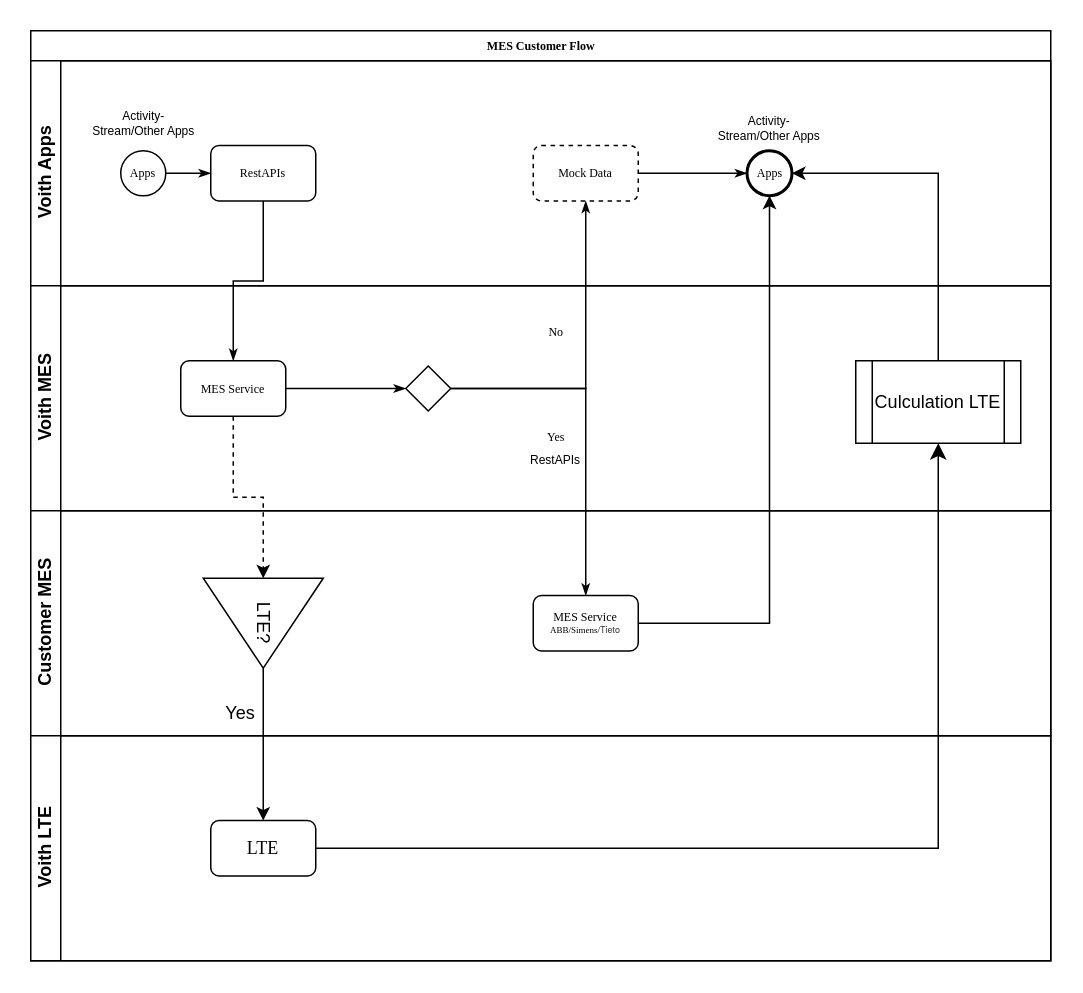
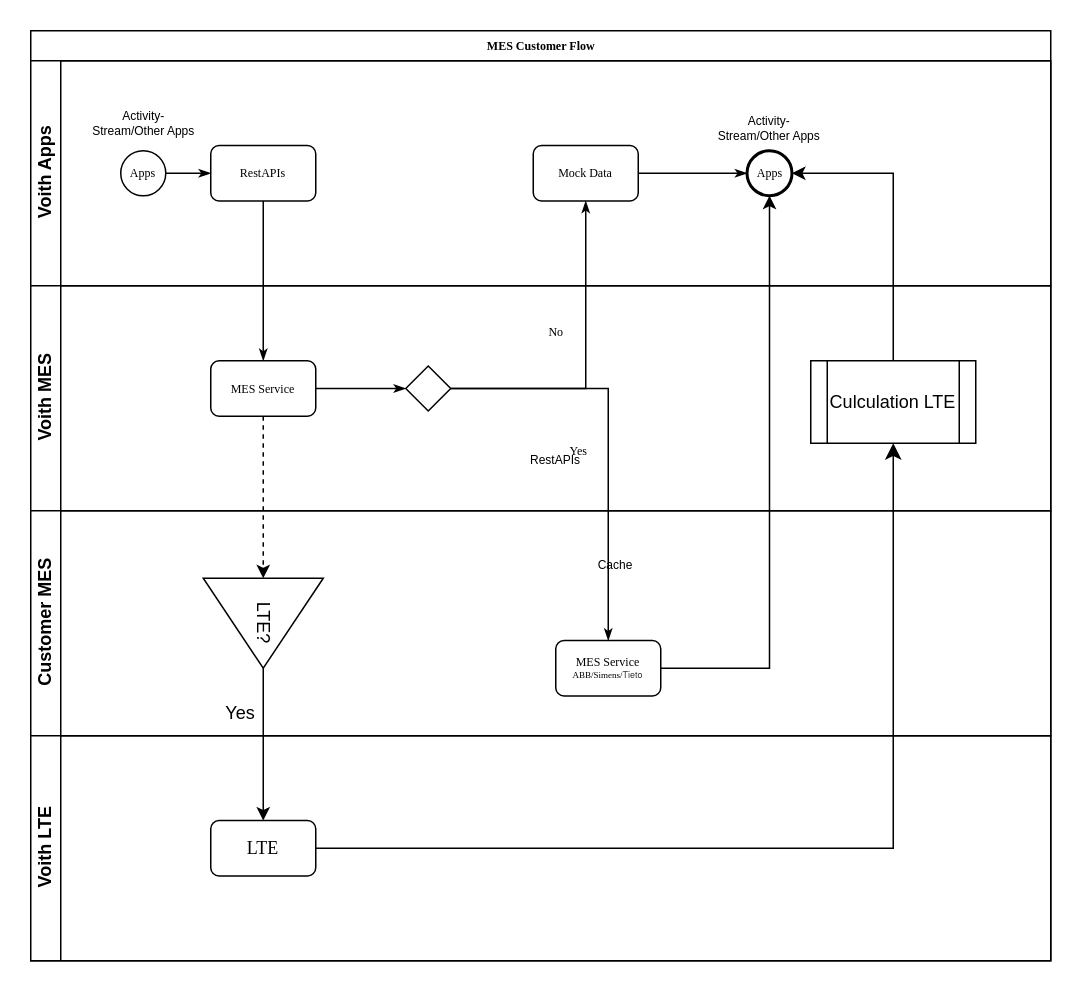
  <mxCell id="0" />
  <mxCell id="1" parent="0" />
  <mxCell id="2" value="MES Customer Flow" style="swimlane;html=1;childLayout=stackLayout;horizontal=1;startSize=20;horizontalStack=0;rounded=0;shadow=0;labelBackgroundColor=none;strokeWidth=1;fontFamily=Verdana;fontSize=8;align=center;movable=1;resizable=1;rotatable=1;deletable=1;editable=1;locked=0;connectable=1;" parent="1" vertex="1"><mxGeometry x="20" y="20" width="680" height="620" as="geometry"><mxRectangle x="180" y="70" width="110" height="20" as="alternateBounds" /></mxGeometry></mxCell>
  <mxCell id="3" value="Voith Apps" style="swimlane;html=1;startSize=20;horizontal=0;" parent="2" vertex="1"><mxGeometry y="20" width="680" height="150" as="geometry"><mxRectangle y="20" width="680" height="30" as="alternateBounds" /></mxGeometry></mxCell>
  <mxCell id="4" style="edgeStyle=orthogonalEdgeStyle;rounded=0;html=1;labelBackgroundColor=none;startArrow=none;startFill=0;startSize=5;endArrow=classicThin;endFill=1;endSize=5;jettySize=auto;orthogonalLoop=1;strokeWidth=1;fontFamily=Verdana;fontSize=8" parent="3" source="5" target="6" edge="1"><mxGeometry relative="1" as="geometry" /></mxCell>
  <mxCell id="5" value="Apps" style="ellipse;whiteSpace=wrap;html=1;rounded=0;shadow=0;labelBackgroundColor=none;strokeWidth=1;fontFamily=Verdana;fontSize=8;align=center;" parent="3" vertex="1"><mxGeometry x="60" y="60" width="30" height="30" as="geometry" /></mxCell>
  <mxCell id="6" value="RestAPIs" style="rounded=1;whiteSpace=wrap;html=1;shadow=0;labelBackgroundColor=none;strokeWidth=1;fontFamily=Verdana;fontSize=8;align=center;" parent="3" vertex="1"><mxGeometry x="120" y="56.5" width="70" height="37" as="geometry" /></mxCell>
  <mxCell id="7" style="edgeStyle=orthogonalEdgeStyle;rounded=0;html=1;labelBackgroundColor=none;startArrow=none;startFill=0;startSize=5;endArrow=classicThin;endFill=1;endSize=5;jettySize=auto;orthogonalLoop=1;strokeWidth=1;fontFamily=Verdana;fontSize=8" parent="3" source="8" target="9" edge="1"><mxGeometry relative="1" as="geometry" /></mxCell>
- <mxCell id="8" value="Mock Data" style="rounded=1;whiteSpace=wrap;html=1;shadow=0;labelBackgroundColor=none;strokeWidth=1;fontFamily=Verdana;fontSize=8;align=center;dashed=1;" parent="3" vertex="1"><mxGeometry x="335" y="56.5" width="70" height="37" as="geometry" /></mxCell>
+ <mxCell id="8" value="Mock Data" style="rounded=1;whiteSpace=wrap;html=1;shadow=0;labelBackgroundColor=none;strokeWidth=1;fontFamily=Verdana;fontSize=8;align=center;" parent="3" vertex="1"><mxGeometry x="335" y="56.5" width="70" height="37" as="geometry" /></mxCell>
  <mxCell id="9" value="Apps" style="ellipse;whiteSpace=wrap;html=1;rounded=0;shadow=0;labelBackgroundColor=none;strokeWidth=2;fontFamily=Verdana;fontSize=8;align=center;" parent="3" vertex="1"><mxGeometry x="477.5" y="60" width="30" height="30" as="geometry" /></mxCell>
  <mxCell id="10" value="Activity-Stream/Other Apps" style="text;html=1;align=center;verticalAlign=middle;whiteSpace=wrap;rounded=0;fontSize=8;" parent="3" vertex="1"><mxGeometry x="37.5" y="26.5" width="75" height="30" as="geometry" /></mxCell>
  <mxCell id="11" value="Activity-Stream/Other Apps" style="text;html=1;align=center;verticalAlign=middle;whiteSpace=wrap;rounded=0;fontSize=8;" parent="3" vertex="1"><mxGeometry x="455" y="30" width="75" height="30" as="geometry" /></mxCell>
  <mxCell id="12" value="Voith MES" style="swimlane;html=1;startSize=20;horizontal=0;" parent="2" vertex="1"><mxGeometry y="170" width="680" height="150" as="geometry"><mxRectangle y="170" width="680" height="30" as="alternateBounds" /></mxGeometry></mxCell>
  <mxCell id="13" style="edgeStyle=orthogonalEdgeStyle;rounded=0;html=1;labelBackgroundColor=none;startArrow=none;startFill=0;startSize=5;endArrow=classicThin;endFill=1;endSize=5;jettySize=auto;orthogonalLoop=1;strokeWidth=1;fontFamily=Verdana;fontSize=8" parent="12" source="14" target="15" edge="1"><mxGeometry relative="1" as="geometry" /></mxCell>
- <mxCell id="14" value="MES Service" style="rounded=1;whiteSpace=wrap;html=1;shadow=0;labelBackgroundColor=none;strokeWidth=1;fontFamily=Verdana;fontSize=8;align=center;" parent="12" vertex="1"><mxGeometry x="100" y="50.0" width="70" height="37" as="geometry" /></mxCell>
+ <mxCell id="14" value="MES Service" style="rounded=1;whiteSpace=wrap;html=1;shadow=0;labelBackgroundColor=none;strokeWidth=1;fontFamily=Verdana;fontSize=8;align=center;" parent="12" vertex="1"><mxGeometry x="120" y="50.0" width="70" height="37" as="geometry" /></mxCell>
  <mxCell id="15" value="" style="strokeWidth=1;html=1;shape=mxgraph.flowchart.decision;whiteSpace=wrap;rounded=1;shadow=0;labelBackgroundColor=none;fontFamily=Verdana;fontSize=8;align=center;" parent="12" vertex="1"><mxGeometry x="250" y="53.5" width="30" height="30" as="geometry" /></mxCell>
- <mxCell id="16" value="Culculation LTE" style="shape=process;whiteSpace=wrap;html=1;backgroundOutline=1;" parent="12" vertex="1"><mxGeometry x="550" y="50" width="110" height="55" as="geometry" /></mxCell>
+ <mxCell id="16" value="Culculation LTE" style="shape=process;whiteSpace=wrap;html=1;backgroundOutline=1;" parent="12" vertex="1"><mxGeometry x="520" y="50" width="110" height="55" as="geometry" /></mxCell>
  <mxCell id="17" value="&lt;font style=&quot;font-size: 8px;&quot;&gt;RestAPIs&lt;/font&gt;" style="text;html=1;align=center;verticalAlign=middle;whiteSpace=wrap;rounded=0;" parent="12" vertex="1"><mxGeometry x="320" y="100" width="60" height="30" as="geometry" /></mxCell>
  <mxCell id="18" value="Customer MES" style="swimlane;html=1;startSize=20;horizontal=0;" parent="2" vertex="1"><mxGeometry y="320" width="680" height="150" as="geometry"><mxRectangle y="320" width="680" height="30" as="alternateBounds" /></mxGeometry></mxCell>
- <mxCell id="19" value="MES Service&lt;div style=&quot;font-size: 6px;&quot;&gt;ABB/Simens/&lt;span style=&quot;background-color: rgb(255, 255, 255); color: rgb(51, 51, 51); font-family: &amp;quot;Helvetica Neue&amp;quot;, Helvetica, Arial, &amp;quot;PingFang SC&amp;quot;, &amp;quot;Hiragino Sans GB&amp;quot;, &amp;quot;Microsoft YaHei&amp;quot;, &amp;quot;WenQuanYi Micro Hei&amp;quot;, sans-serif; text-align: start; text-indent: 28px;&quot;&gt;Tieto&lt;/span&gt;&lt;/div&gt;" style="rounded=1;whiteSpace=wrap;html=1;shadow=0;labelBackgroundColor=none;strokeWidth=1;fontFamily=Verdana;fontSize=8;align=center;" parent="18" vertex="1"><mxGeometry x="335" y="56.5" width="70" height="37" as="geometry" /></mxCell>
+ <mxCell id="19" value="MES Service&lt;div style=&quot;font-size: 6px;&quot;&gt;ABB/Simens/&lt;span style=&quot;background-color: rgb(255, 255, 255); color: rgb(51, 51, 51); font-family: &amp;quot;Helvetica Neue&amp;quot;, Helvetica, Arial, &amp;quot;PingFang SC&amp;quot;, &amp;quot;Hiragino Sans GB&amp;quot;, &amp;quot;Microsoft YaHei&amp;quot;, &amp;quot;WenQuanYi Micro Hei&amp;quot;, sans-serif; text-align: start; text-indent: 28px;&quot;&gt;Tieto&lt;/span&gt;&lt;/div&gt;" style="rounded=1;whiteSpace=wrap;html=1;shadow=0;labelBackgroundColor=none;strokeWidth=1;fontFamily=Verdana;fontSize=8;align=center;" parent="18" vertex="1"><mxGeometry x="350" y="86.5" width="70" height="37" as="geometry" /></mxCell>
  <mxCell id="20" value="Yes" style="text;html=1;align=center;verticalAlign=middle;whiteSpace=wrap;rounded=0;" parent="18" vertex="1"><mxGeometry x="110" y="120" width="60" height="30" as="geometry" /></mxCell>
+ <mxCell id="21" value="&lt;font style=&quot;font-size: 8px;&quot;&gt;Cache&lt;/font&gt;" style="text;html=1;align=center;verticalAlign=middle;whiteSpace=wrap;rounded=0;" parent="18" vertex="1"><mxGeometry x="360" y="20" width="60" height="30" as="geometry" /></mxCell>
  <mxCell id="22" value="Voith LTE" style="swimlane;html=1;startSize=20;horizontal=0;" parent="2" vertex="1"><mxGeometry y="470" width="680" height="150" as="geometry"><mxRectangle y="470" width="680" height="30" as="alternateBounds" /></mxGeometry></mxCell>
  <mxCell id="23" style="edgeStyle=orthogonalEdgeStyle;rounded=0;orthogonalLoop=1;jettySize=auto;html=1;exitX=1;exitY=0.5;exitDx=0;exitDy=0;" parent="22" source="24" edge="1"><mxGeometry relative="1" as="geometry"><mxPoint x="190" y="75" as="targetPoint" /></mxGeometry></mxCell>
  <mxCell id="24" value="&lt;div style=&quot;font-size: 12px;&quot;&gt;LTE&lt;/div&gt;" style="rounded=1;whiteSpace=wrap;html=1;shadow=0;labelBackgroundColor=none;strokeWidth=1;fontFamily=Verdana;fontSize=8;align=center;" parent="22" vertex="1"><mxGeometry x="120" y="56.5" width="70" height="37" as="geometry" /></mxCell>
  <mxCell id="25" style="edgeStyle=orthogonalEdgeStyle;rounded=0;html=1;labelBackgroundColor=none;startArrow=none;startFill=0;startSize=5;endArrow=classicThin;endFill=1;endSize=5;jettySize=auto;orthogonalLoop=1;strokeWidth=1;fontFamily=Verdana;fontSize=8" parent="2" source="6" target="14" edge="1"><mxGeometry relative="1" as="geometry" /></mxCell>
  <mxCell id="26" value="No" style="edgeStyle=orthogonalEdgeStyle;rounded=0;html=1;labelBackgroundColor=none;startArrow=none;startFill=0;startSize=5;endArrow=classicThin;endFill=1;endSize=5;jettySize=auto;orthogonalLoop=1;strokeWidth=1;fontFamily=Verdana;fontSize=8" parent="2" source="15" target="8" edge="1"><mxGeometry x="0.195" y="20" relative="1" as="geometry"><mxPoint as="offset" /></mxGeometry></mxCell>
  <mxCell id="27" value="Yes" style="edgeStyle=orthogonalEdgeStyle;rounded=0;html=1;labelBackgroundColor=none;startArrow=none;startFill=0;startSize=5;endArrow=classicThin;endFill=1;endSize=5;jettySize=auto;orthogonalLoop=1;strokeWidth=1;fontFamily=Verdana;fontSize=8" parent="2" source="15" target="19" edge="1"><mxGeometry x="0.066" y="-20" relative="1" as="geometry"><mxPoint as="offset" /></mxGeometry></mxCell>
  <mxCell id="28" style="edgeStyle=orthogonalEdgeStyle;rounded=0;orthogonalLoop=1;jettySize=auto;html=1;exitX=0.5;exitY=0;exitDx=0;exitDy=0;entryX=1;entryY=0.5;entryDx=0;entryDy=0;" parent="2" source="16" target="9" edge="1"><mxGeometry relative="1" as="geometry" /></mxCell>
  <mxCell id="29" style="edgeStyle=orthogonalEdgeStyle;rounded=0;orthogonalLoop=1;jettySize=auto;html=1;exitX=1;exitY=0.5;exitDx=0;exitDy=0;entryX=0.5;entryY=1;entryDx=0;entryDy=0;" parent="2" source="19" target="9" edge="1"><mxGeometry relative="1" as="geometry" /></mxCell>
  <mxCell id="30" style="edgeStyle=orthogonalEdgeStyle;rounded=0;orthogonalLoop=1;jettySize=auto;html=1;exitX=1;exitY=0.5;exitDx=0;exitDy=0;entryX=0.5;entryY=0;entryDx=0;entryDy=0;" parent="1" source="31" edge="1"><mxGeometry relative="1" as="geometry"><mxPoint x="175" y="546.5" as="targetPoint" /></mxGeometry></mxCell>
  <mxCell id="31" value="LTE?" style="triangle;whiteSpace=wrap;html=1;rotation=90;" parent="1" vertex="1"><mxGeometry x="145" y="375" width="60" height="80" as="geometry" /></mxCell>
  <mxCell id="32" value="" style="edgeStyle=orthogonalEdgeStyle;rounded=0;orthogonalLoop=1;jettySize=auto;html=1;exitX=0.5;exitY=1;exitDx=0;exitDy=0;entryX=0;entryY=0.5;entryDx=0;entryDy=0;dashed=1;" parent="1" source="14" target="31" edge="1"><mxGeometry relative="1" as="geometry"><mxPoint x="175" y="277" as="sourcePoint" /><mxPoint x="175" y="547" as="targetPoint" /></mxGeometry></mxCell>
  <mxCell id="33" value="" style="edgeStyle=segmentEdgeStyle;endArrow=classic;html=1;curved=0;rounded=0;endSize=8;startSize=8;exitX=1;exitY=0.5;exitDx=0;exitDy=0;entryX=0.5;entryY=1;entryDx=0;entryDy=0;" parent="1" target="16" edge="1"><mxGeometry width="50" height="50" relative="1" as="geometry"><mxPoint x="210" y="565" as="sourcePoint" /><mxPoint x="620" y="520" as="targetPoint" /></mxGeometry></mxCell>
